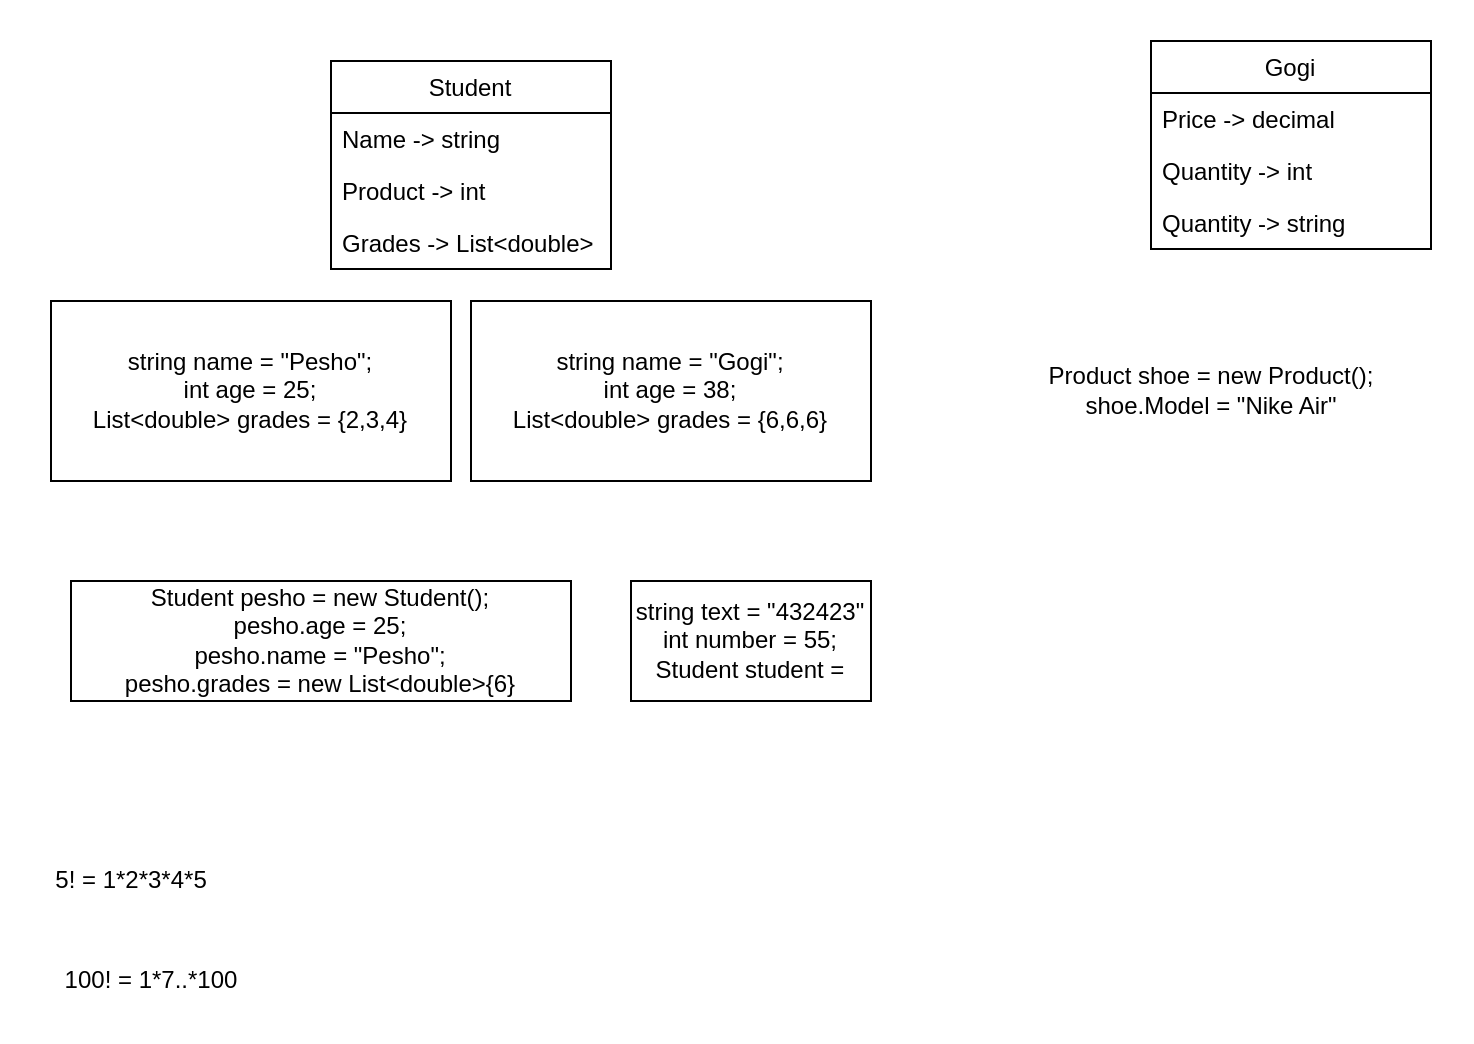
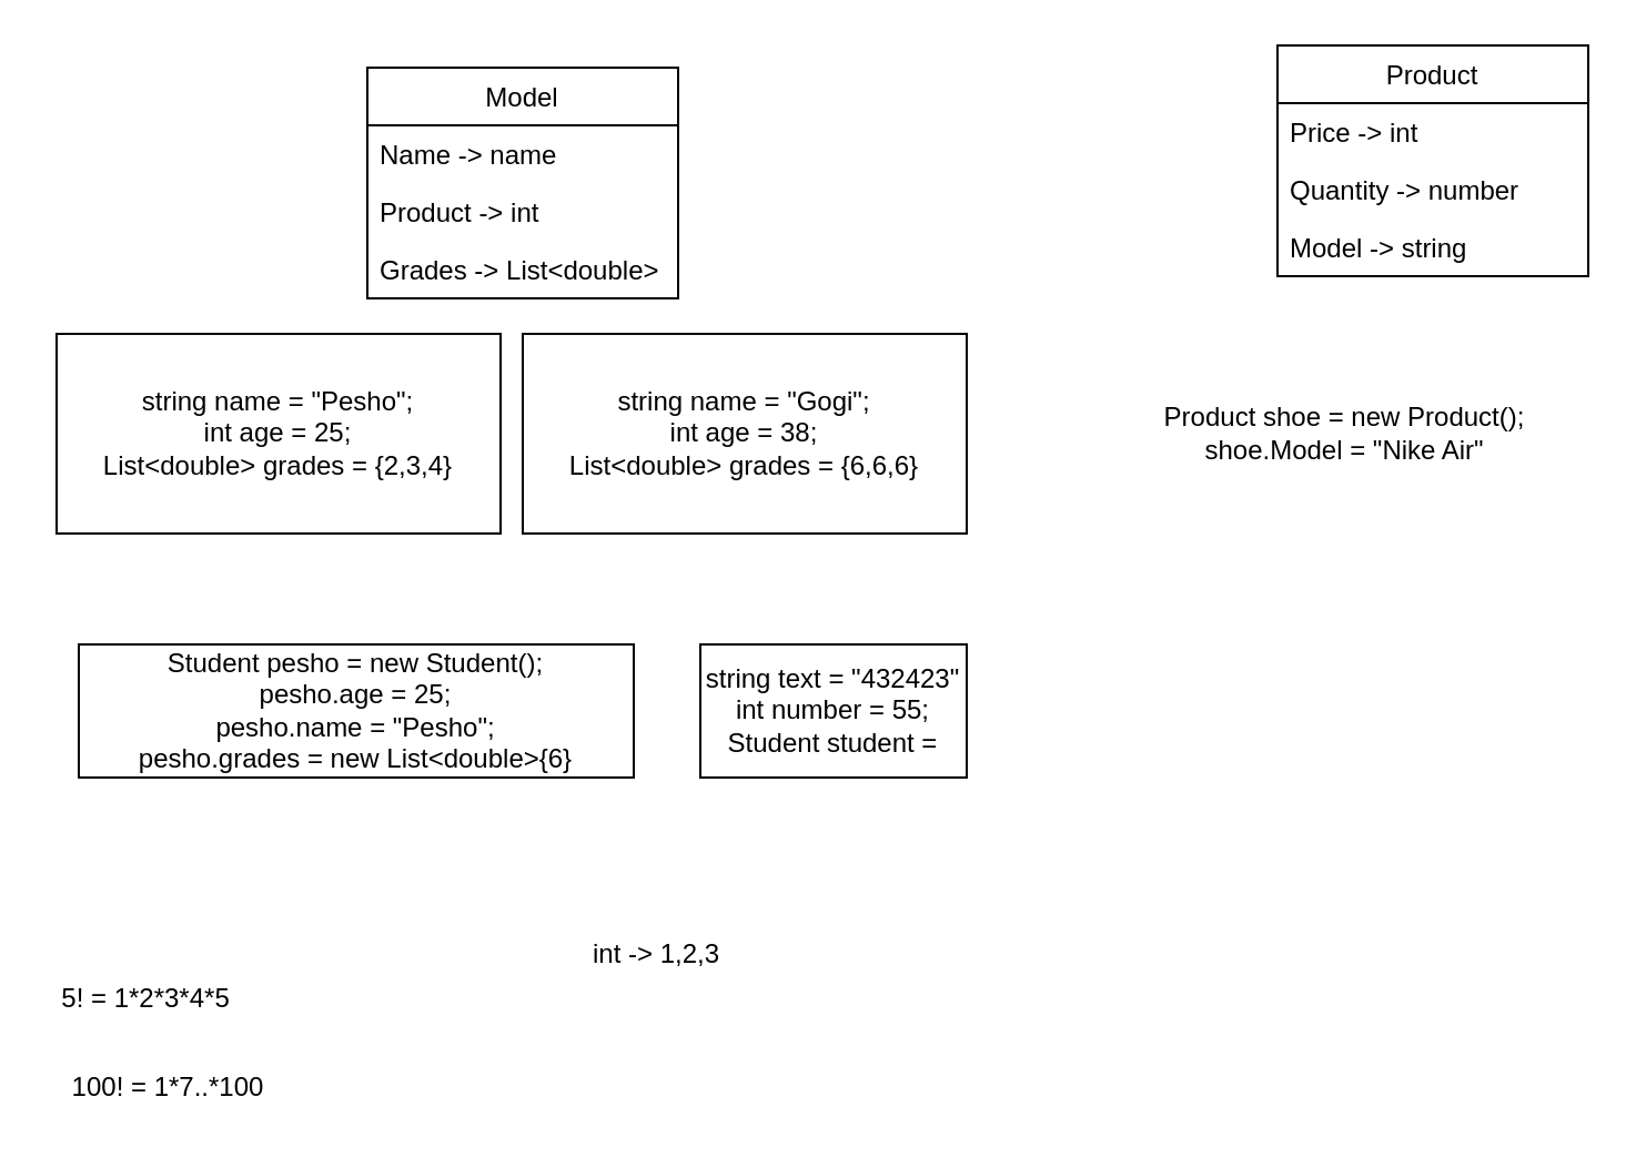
  <mxCell id="0" />
  <mxCell id="1" parent="0" />
- <mxCell id="2" value="Student" style="swimlane;fontStyle=0;childLayout=stackLayout;horizontal=1;startSize=26;horizontalStack=0;resizeParent=1;resizeParentMax=0;resizeLast=0;collapsible=1;marginBottom=0;" vertex="1" parent="1"><mxGeometry x="165" y="30" width="140" height="104" as="geometry" /></mxCell>
- <mxCell id="3" value="Name -&gt; string" style="text;strokeColor=none;fillColor=none;align=left;verticalAlign=top;spacingLeft=4;spacingRight=4;overflow=hidden;rotatable=0;points=[[0,0.5],[1,0.5]];portConstraint=eastwest;" vertex="1" parent="2"><mxGeometry y="26" width="140" height="26" as="geometry" /></mxCell>
+ <mxCell id="2" value="Model" style="swimlane;fontStyle=0;childLayout=stackLayout;horizontal=1;startSize=26;horizontalStack=0;resizeParent=1;resizeParentMax=0;resizeLast=0;collapsible=1;marginBottom=0;" vertex="1" parent="1"><mxGeometry x="165" y="30" width="140" height="104" as="geometry" /></mxCell>
+ <mxCell id="3" value="Name -&gt; name" style="text;strokeColor=none;fillColor=none;align=left;verticalAlign=top;spacingLeft=4;spacingRight=4;overflow=hidden;rotatable=0;points=[[0,0.5],[1,0.5]];portConstraint=eastwest;" vertex="1" parent="2"><mxGeometry y="26" width="140" height="26" as="geometry" /></mxCell>
  <mxCell id="4" value="Product -&gt; int" style="text;strokeColor=none;fillColor=none;align=left;verticalAlign=top;spacingLeft=4;spacingRight=4;overflow=hidden;rotatable=0;points=[[0,0.5],[1,0.5]];portConstraint=eastwest;" vertex="1" parent="2"><mxGeometry y="52" width="140" height="26" as="geometry" /></mxCell>
  <mxCell id="5" value="Grades -&gt; List&lt;double&gt;" style="text;strokeColor=none;fillColor=none;align=left;verticalAlign=top;spacingLeft=4;spacingRight=4;overflow=hidden;rotatable=0;points=[[0,0.5],[1,0.5]];portConstraint=eastwest;" vertex="1" parent="2"><mxGeometry y="78" width="140" height="26" as="geometry" /></mxCell>
  <mxCell id="6" value="string name = &quot;Pesho&quot;;&lt;br&gt;int age = 25;&lt;br&gt;List&amp;lt;double&amp;gt; grades = {2,3,4}" style="rounded=0;whiteSpace=wrap;html=1;" vertex="1" parent="1"><mxGeometry x="25" y="150" width="200" height="90" as="geometry" /></mxCell>
  <mxCell id="7" value="string name = &quot;Gogi&quot;;&lt;br&gt;int age = 38;&lt;br&gt;List&amp;lt;double&amp;gt; grades = {6,6,6}" style="rounded=0;whiteSpace=wrap;html=1;" vertex="1" parent="1"><mxGeometry x="235" y="150" width="200" height="90" as="geometry" /></mxCell>
  <mxCell id="8" value="Student pesho = new Student();&lt;br&gt;pesho.age = 25;&lt;br&gt;pesho.name = &quot;Pesho&quot;;&lt;br&gt;pesho.grades = new List&amp;lt;double&amp;gt;{6}" style="rounded=0;whiteSpace=wrap;html=1;" vertex="1" parent="1"><mxGeometry x="35" y="290" width="250" height="60" as="geometry" /></mxCell>
  <mxCell id="9" value="string text = &quot;432423&quot;&lt;br&gt;int number = 55;&lt;br&gt;Student student =" style="rounded=0;whiteSpace=wrap;html=1;" vertex="1" parent="1"><mxGeometry x="315" y="290" width="120" height="60" as="geometry" /></mxCell>
- <mxCell id="10" value="Gogi" style="swimlane;fontStyle=0;childLayout=stackLayout;horizontal=1;startSize=26;horizontalStack=0;resizeParent=1;resizeParentMax=0;resizeLast=0;collapsible=1;marginBottom=0;" vertex="1" parent="1"><mxGeometry x="575" y="20" width="140" height="104" as="geometry" /></mxCell>
- <mxCell id="11" value="Price -&gt; decimal" style="text;strokeColor=none;fillColor=none;align=left;verticalAlign=top;spacingLeft=4;spacingRight=4;overflow=hidden;rotatable=0;points=[[0,0.5],[1,0.5]];portConstraint=eastwest;" vertex="1" parent="10"><mxGeometry y="26" width="140" height="26" as="geometry" /></mxCell>
- <mxCell id="12" value="Quantity -&gt; int" style="text;strokeColor=none;fillColor=none;align=left;verticalAlign=top;spacingLeft=4;spacingRight=4;overflow=hidden;rotatable=0;points=[[0,0.5],[1,0.5]];portConstraint=eastwest;" vertex="1" parent="10"><mxGeometry y="52" width="140" height="26" as="geometry" /></mxCell>
- <mxCell id="13" value="Quantity -&gt; string" style="text;strokeColor=none;fillColor=none;align=left;verticalAlign=top;spacingLeft=4;spacingRight=4;overflow=hidden;rotatable=0;points=[[0,0.5],[1,0.5]];portConstraint=eastwest;" vertex="1" parent="10"><mxGeometry y="78" width="140" height="26" as="geometry" /></mxCell>
+ <mxCell id="10" value="Product" style="swimlane;fontStyle=0;childLayout=stackLayout;horizontal=1;startSize=26;horizontalStack=0;resizeParent=1;resizeParentMax=0;resizeLast=0;collapsible=1;marginBottom=0;" vertex="1" parent="1"><mxGeometry x="575" y="20" width="140" height="104" as="geometry" /></mxCell>
+ <mxCell id="11" value="Price -&gt; int" style="text;strokeColor=none;fillColor=none;align=left;verticalAlign=top;spacingLeft=4;spacingRight=4;overflow=hidden;rotatable=0;points=[[0,0.5],[1,0.5]];portConstraint=eastwest;" vertex="1" parent="10"><mxGeometry y="26" width="140" height="26" as="geometry" /></mxCell>
+ <mxCell id="12" value="Quantity -&gt; number" style="text;strokeColor=none;fillColor=none;align=left;verticalAlign=top;spacingLeft=4;spacingRight=4;overflow=hidden;rotatable=0;points=[[0,0.5],[1,0.5]];portConstraint=eastwest;" vertex="1" parent="10"><mxGeometry y="52" width="140" height="26" as="geometry" /></mxCell>
+ <mxCell id="13" value="Model -&gt; string" style="text;strokeColor=none;fillColor=none;align=left;verticalAlign=top;spacingLeft=4;spacingRight=4;overflow=hidden;rotatable=0;points=[[0,0.5],[1,0.5]];portConstraint=eastwest;" vertex="1" parent="10"><mxGeometry y="78" width="140" height="26" as="geometry" /></mxCell>
  <mxCell id="14" value="Product shoe = new Product();&lt;br&gt;shoe.Model = &quot;Nike Air&quot;" style="text;html=1;align=center;verticalAlign=middle;resizable=0;points=[];autosize=1;strokeColor=none;" vertex="1" parent="1"><mxGeometry x="515" y="180" width="180" height="30" as="geometry" /></mxCell>
- <mxCell id="15" value="5! = 1*2*3*4*5" style="text;html=1;align=center;verticalAlign=middle;resizable=0;points=[];autosize=1;strokeColor=none;" vertex="1" parent="1"><mxGeometry x="20" y="430" width="90" height="20" as="geometry" /></mxCell>
+ <mxCell id="15" value="5! = 1*2*3*4*5" style="text;html=1;align=center;verticalAlign=middle;resizable=0;points=[];autosize=1;strokeColor=none;" vertex="1" parent="1"><mxGeometry x="20" y="440" width="90" height="20" as="geometry" /></mxCell>
  <mxCell id="16" value="100! = 1*7..*100" style="text;html=1;align=center;verticalAlign=middle;resizable=0;points=[];autosize=1;strokeColor=none;" vertex="1" parent="1"><mxGeometry x="25" y="480" width="100" height="20" as="geometry" /></mxCell>
+ <mxCell id="17" value="int -&amp;gt; 1,2,3&lt;br&gt;" style="text;html=1;align=center;verticalAlign=middle;resizable=0;points=[];autosize=1;strokeColor=none;" vertex="1" parent="1"><mxGeometry x="260" y="420" width="70" height="20" as="geometry" /></mxCell>
